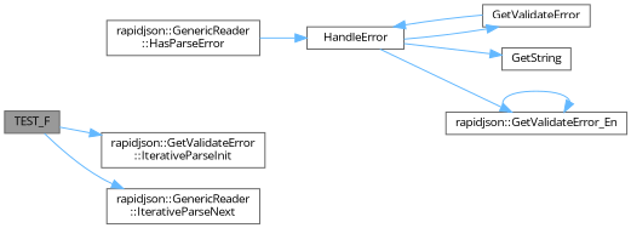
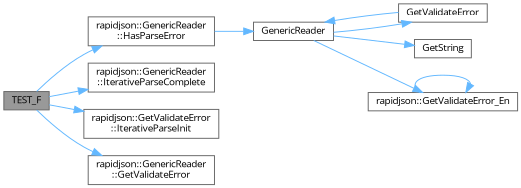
  digraph {
    fontname="Open Sans"
    rankdir=LR
    node [color=grey40 fillcolor=white fontname="Open Sans" fontsize=10 shape=box style=filled]
    edge [color=steelblue1 fontname="Open Sans" fontsize=10 labelfontname=Helvetica labelfontsize=10 style=solid]
    n1 [color=gray40 fillcolor=grey60 fontcolor=black height=0.2 label=TEST_F width=0.4]
    n2 [height=0.2 label="rapidjson::GenericReader\l::HasParseError" width=0.4]
+   n3 [height=0.2 label="rapidjson::GenericReader\l::IterativeParseComplete" width=0.4]
    n4 [height=0.2 label="rapidjson::GetValidateError\l::IterativeParseInit" width=0.4]
-   n5 [height=0.2 label="rapidjson::GenericReader\l::IterativeParseNext" width=0.4]
-   n6 [height=0.2 label=HandleError width=0.4]
+   n5 [height=0.2 label="rapidjson::GenericReader\l::GetValidateError" width=0.4]
+   n6 [height=0.2 label=GenericReader width=0.4]
    n7 [height=0.2 label=GetValidateError width=0.4]
    n8 [height=0.2 label=GetString width=0.4]
    n9 [height=0.2 label="rapidjson::GetValidateError_En" width=0.4]
+   n1 -> n2
+   n1 -> n3
    n1 -> n4
    n1 -> n5
    n2 -> n6
    n6 -> n7
    n6 -> n8
    n6 -> n9
    n7 -> n6
    n9 -> n9
  }
